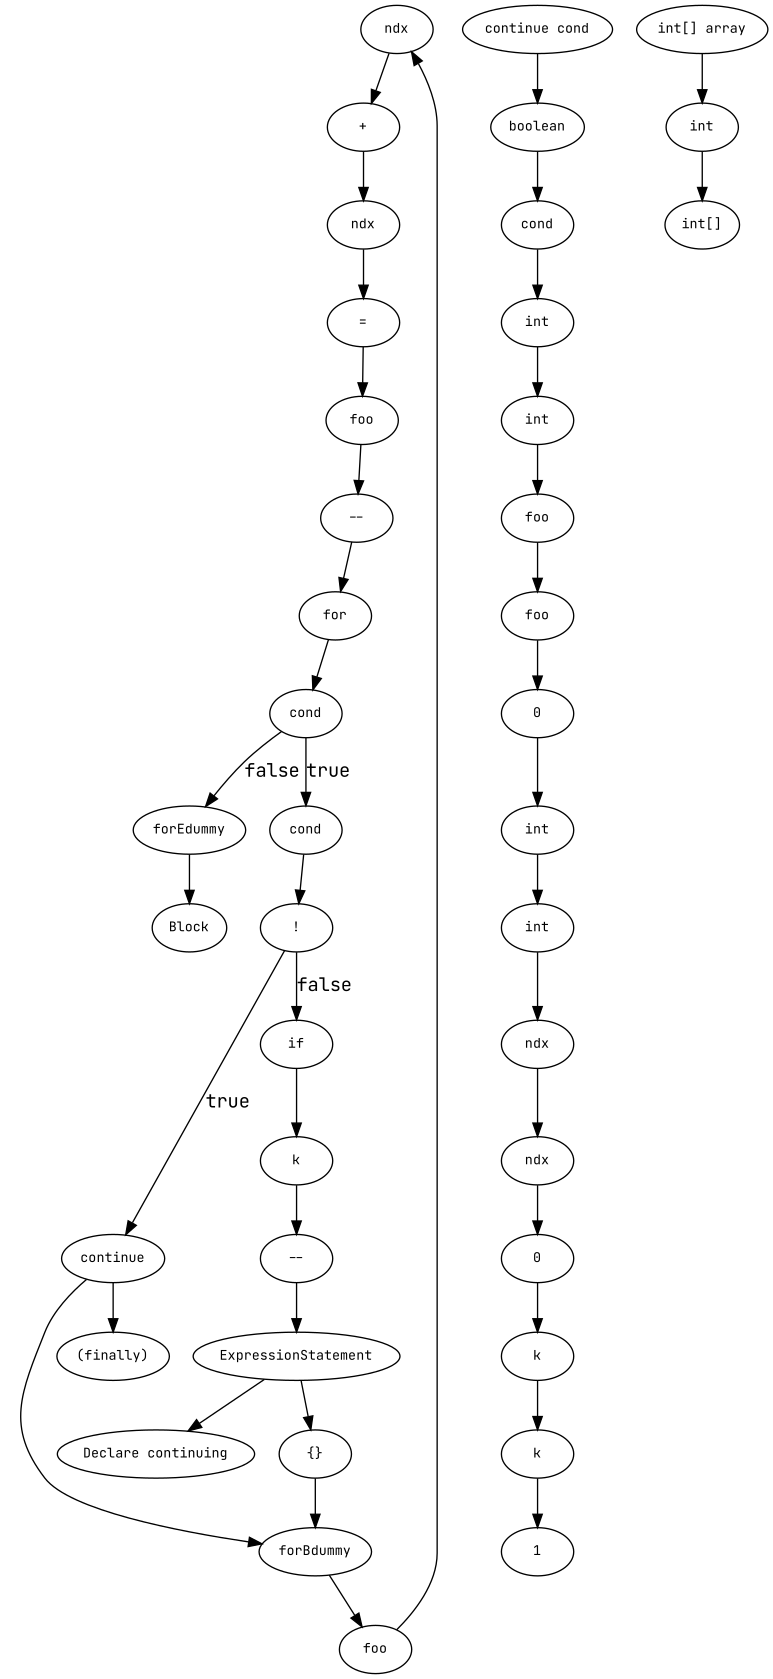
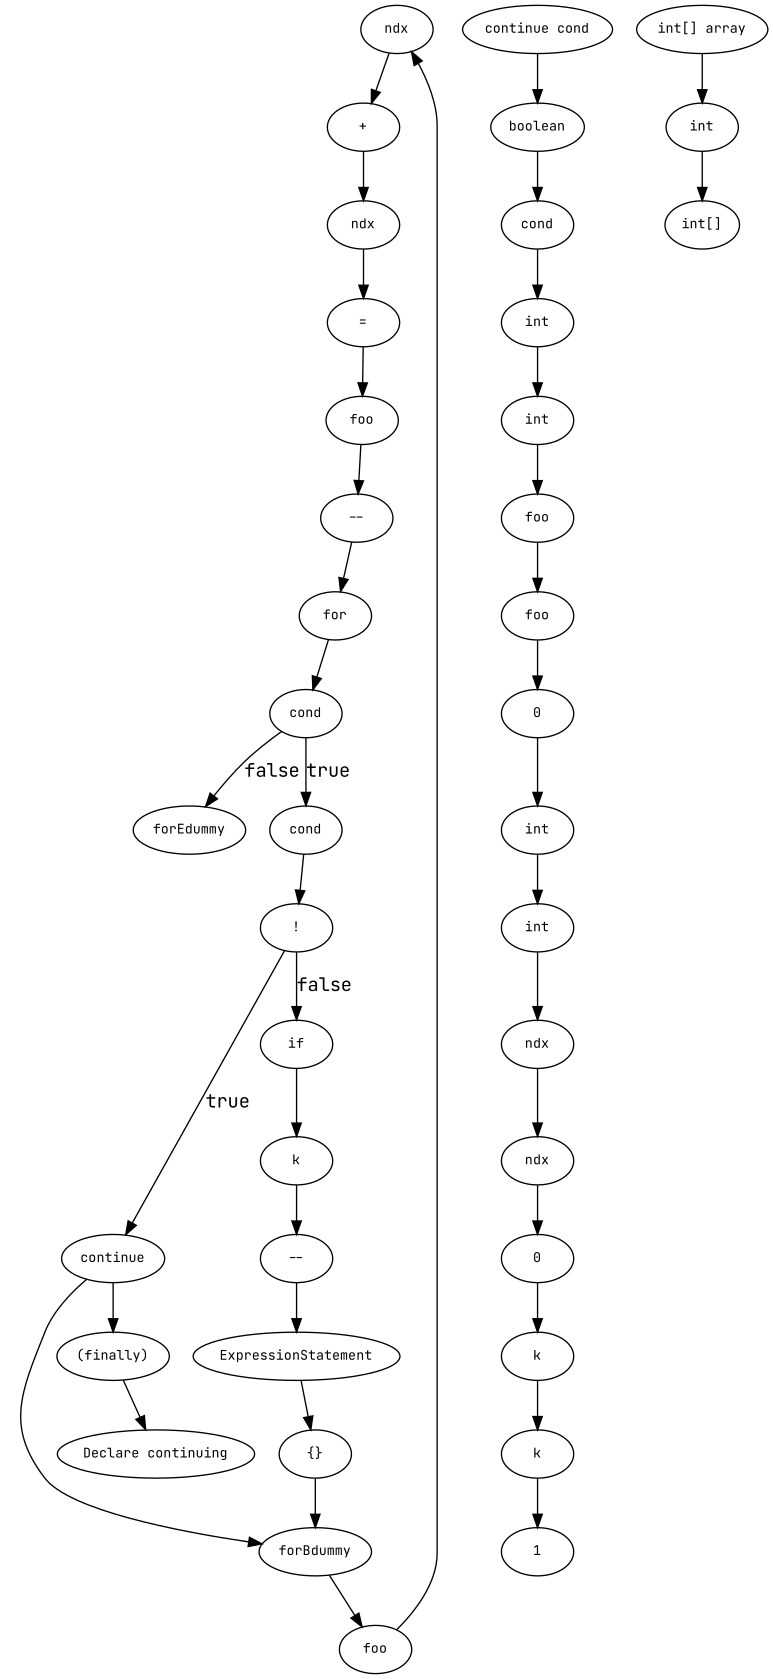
  digraph {
    fontname="JetBrains Mono"
    node [fontname="JetBrains Mono" fontsize=10]
    edge [fontname="JetBrains Mono"]
    n1 [label=ndx]
    n2 [label="+"]
    n3 [label=ndx]
    n4 [label=foo]
    n5 [label="="]
    n6 [label=foo]
    n7 [label="--"]
    n8 [label=cond]
    n9 [label=forEdummy]
    n10 [label=cond]
-   n11 [label=Block]
    n12 [label="!"]
    n13 [label=1]
    n14 [label=for]
    n15 [label=k]
    n16 [label=k]
    n17 [label=0]
    n18 [label=int]
    n19 [label=int]
    n20 [label=foo]
    n21 [label=cond]
    n22 [label=ndx]
    n23 [label=boolean]
    n24 [label=ndx]
    n25 [label="continue cond"]
    n26 [label=int]
    n27 [label=int]
    n28 [label=int]
    n29 [label="int[]"]
    n30 [label=forBdummy]
    n31 [label="int[] array"]
    n32 [label=0]
    n33 [label="(finally)"]
    n34 [label="Declare continuing"]
    n35 [label=foo]
    n36 [label=k]
    n37 [label="--"]
    n38 [label=ExpressionStatement]
    n39 [label="{}"]
    n40 [label=continue]
    n41 [label=if]
    n1 -> n2
    n2 -> n3
    n3 -> n5
    n4 -> n1
    n5 -> n6
    n6 -> n7
    n7 -> n14
    n8 -> n9 [label=false]
    n8 -> n10 [label=true]
-   n9 -> n11
    n10 -> n12
    n12 -> n40 [label=true]
    n12 -> n41 [label=false]
    n14 -> n8
    n15 -> n13
    n16 -> n15
    n17 -> n16
    n18 -> n19
    n19 -> n20
    n20 -> n35
    n21 -> n18
    n22 -> n17
    n23 -> n21
    n24 -> n22
    n25 -> n23
    n26 -> n24
    n27 -> n26
    n28 -> n29
    n30 -> n4
    n31 -> n28
    n32 -> n27
-   n38 -> n34
+   n33 -> n34
    n35 -> n32
    n36 -> n37
    n37 -> n38
    n38 -> n39
    n39 -> n30
    n40 -> n30
    n40 -> n33
    n41 -> n36
  }
